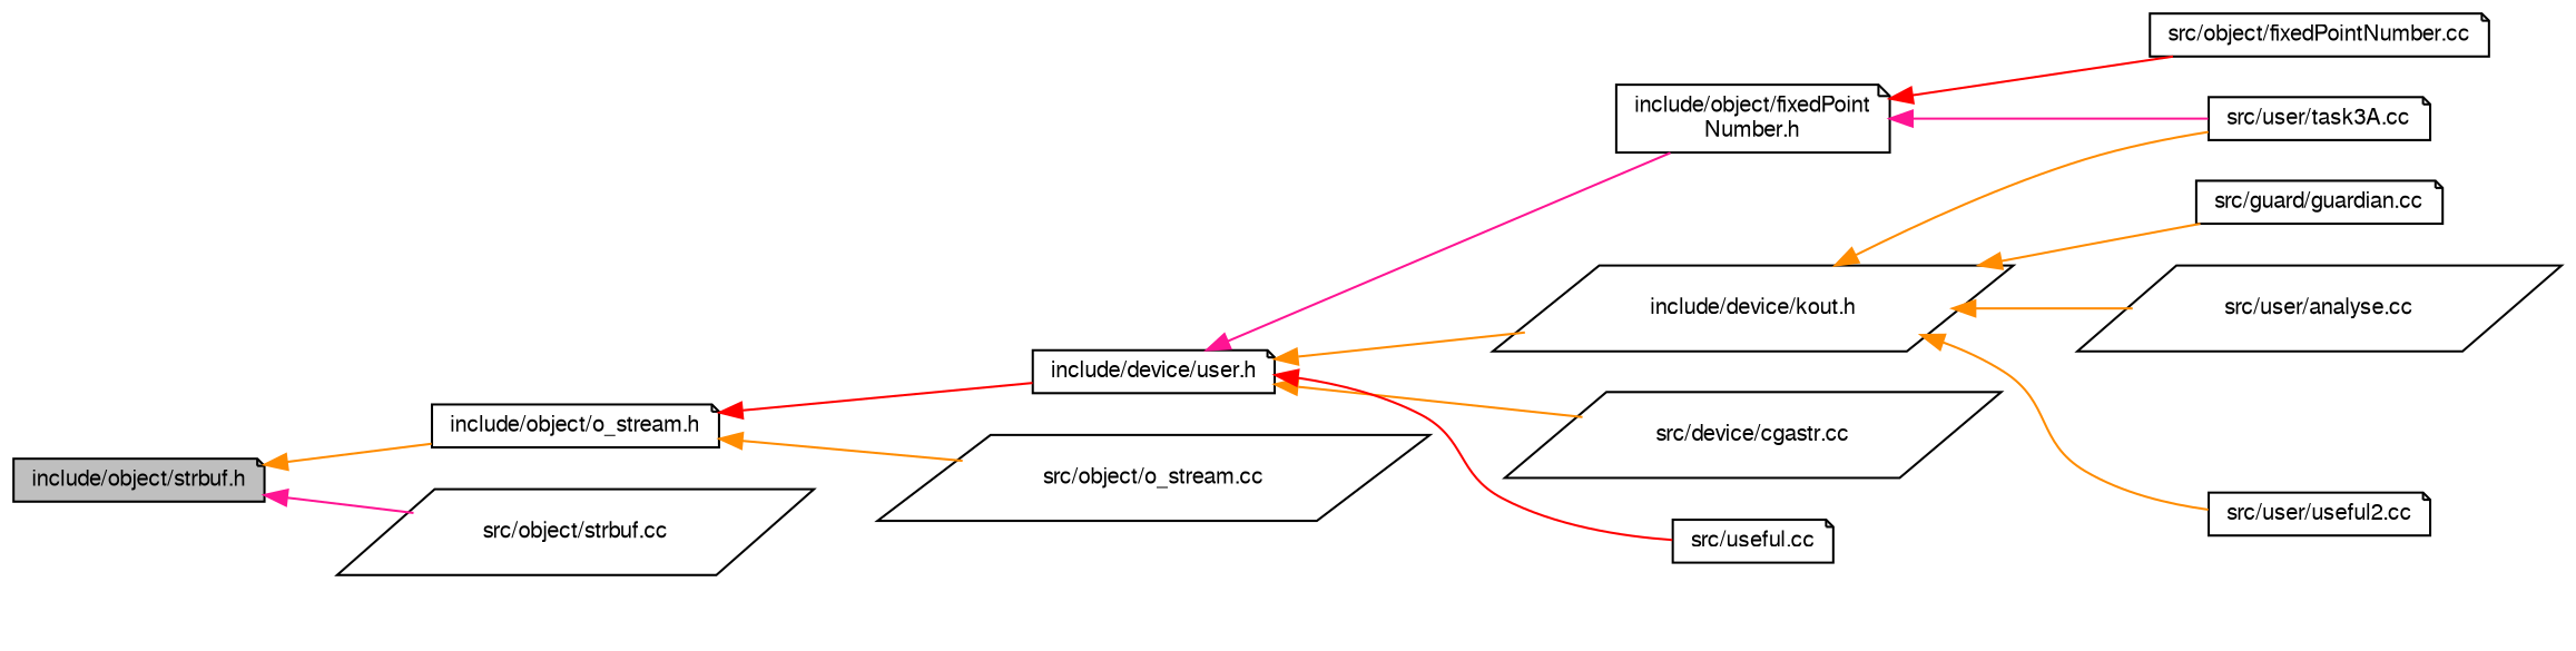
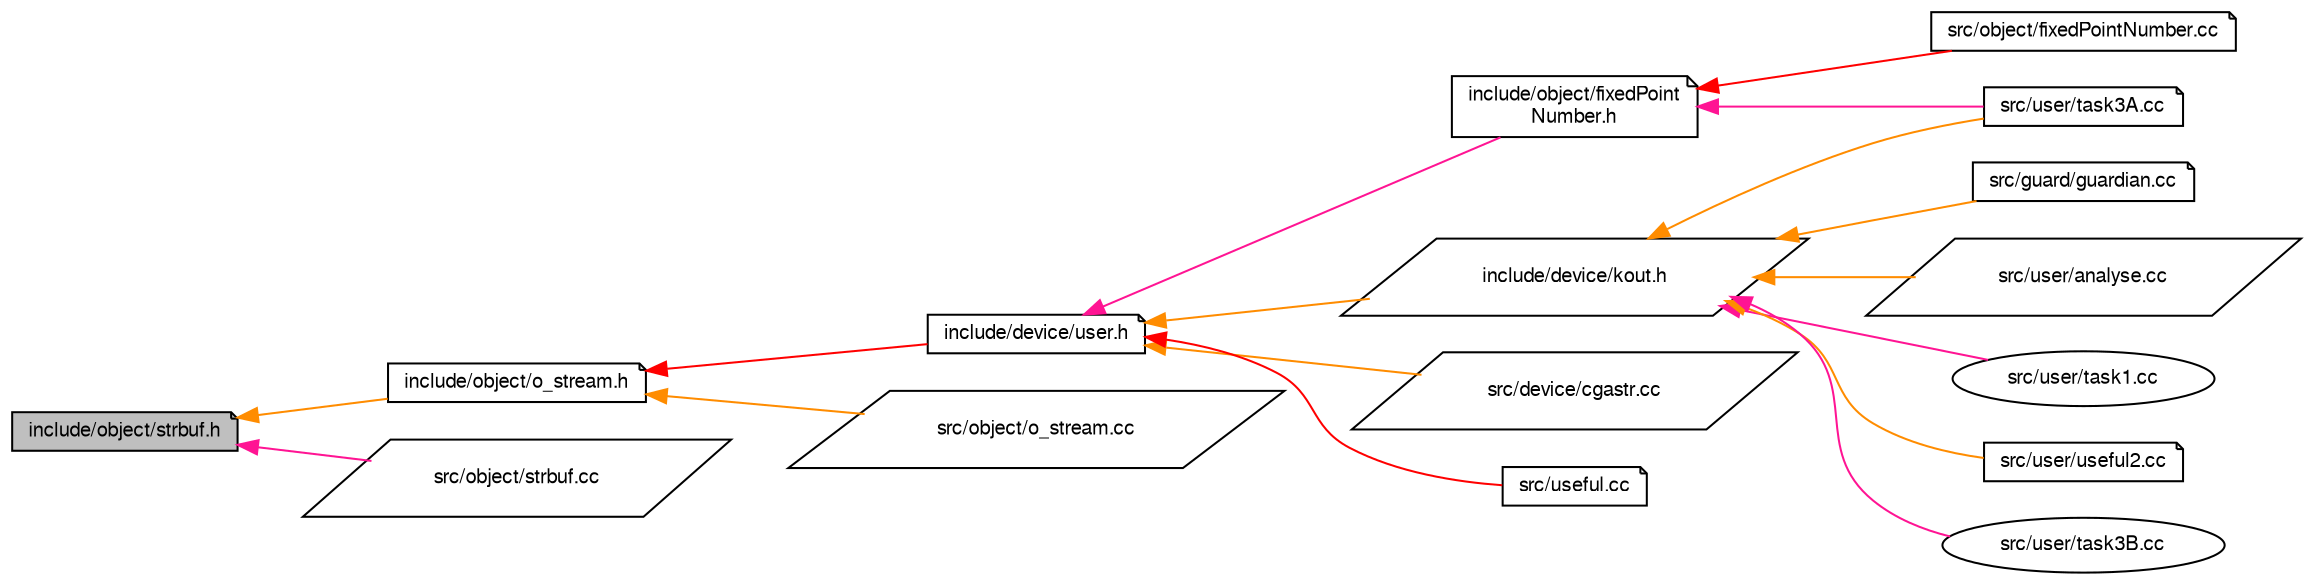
  digraph {
    rankdir=LR
    node [color=black fontname=FreeSans fontsize=10 shape=note]
    edge [color=darkorange dir=back fontname=FreeSans fontsize=10 labelfontname=FreeSans labelfontsize=10 style=solid]
    n1 [fillcolor=grey75 fontcolor=black height=0.2 label="include/object/strbuf.h" style=filled width=0.4]
    n2 [height=0.2 label="include/object/o_stream.h" width=0.4]
    n3 [height=0.2 label="src/object/strbuf.cc" shape=parallelogram width=0.4]
    n4 [height=0.2 label="include/device/user.h" width=0.4]
    n5 [height=0.2 label="src/object/o_stream.cc" shape=parallelogram width=0.4]
    n6 [height=0.2 label="include/object/fixedPoint\lNumber.h" width=0.4]
    n7 [height=0.2 label="include/device/kout.h" shape=parallelogram width=0.4]
    n8 [height=0.2 label="src/device/cgastr.cc" shape=parallelogram width=0.4]
    n9 [height=0.2 label="src/useful.cc" width=0.4]
    n10 [height=0.2 label="src/object/fixedPointNumber.cc" width=0.4]
    n11 [height=0.2 label="src/user/task3A.cc" width=0.4]
    n12 [height=0.2 label="src/guard/guardian.cc" width=0.4]
    n13 [height=0.2 label="src/user/analyse.cc" shape=parallelogram width=0.4]
+   n14 [height=0.2 label="src/user/task1.cc" shape=ellipse width=0.4]
    n15 [height=0.2 label="src/user/useful2.cc" width=0.4]
+   n16 [height=0.2 label="src/user/task3B.cc" shape=ellipse width=0.4]
    n1 -> n2
    n1 -> n3 [color=deeppink]
    n2 -> n4 [color=red]
    n2 -> n5
    n4 -> n6 [color=deeppink]
    n4 -> n7
    n4 -> n8
    n4 -> n9 [color=red]
    n6 -> n10 [color=red]
    n6 -> n11 [color=deeppink]
    n7 -> n11
    n7 -> n12
    n7 -> n13
+   n7 -> n14 [color=deeppink]
    n7 -> n15
+   n7 -> n16 [color=deeppink]
  }
